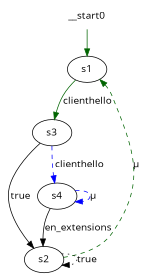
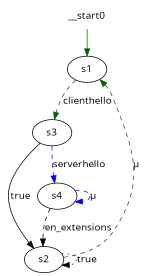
  digraph {
    fontname="Open Sans"
    node [fontname="Open Sans" shape=ellipse]
    edge [color=darkgreen fontname="Open Sans" style=dashed]
    n1 [label=s1]
    n2 [label=s3]
    n3 [label=s2]
    n4 [label=s4]
    __start0 [shape=none]
-   n1 -> n2 [label=clienthello style=solid]
+   n1 -> n2 [label=clienthello]
    n2 -> n3 [color=black label=true style=solid]
-   n2 -> n4 [color=blue label=clienthello]
+   n2 -> n4 [color=blue label=serverhello]
    n3 -> n1 [label="μ"]
    n3 -> n3 [color=black label=true style=dotted]
-   n4 -> n3 [color=black label=en_extensions style=solid]
+   n4 -> n3 [color=black label=en_extensions]
    n4 -> n4 [color=blue label="μ"]
    __start0 -> n1 [style=solid]
  }
